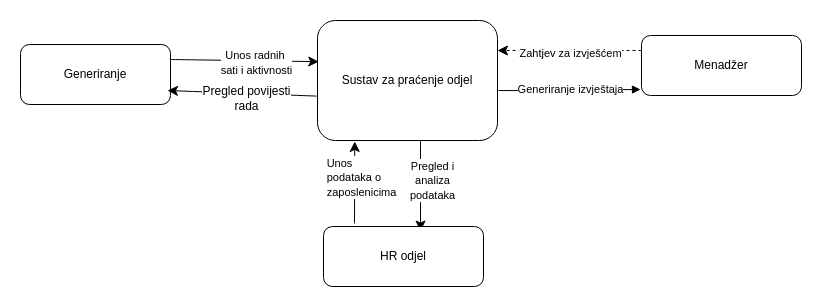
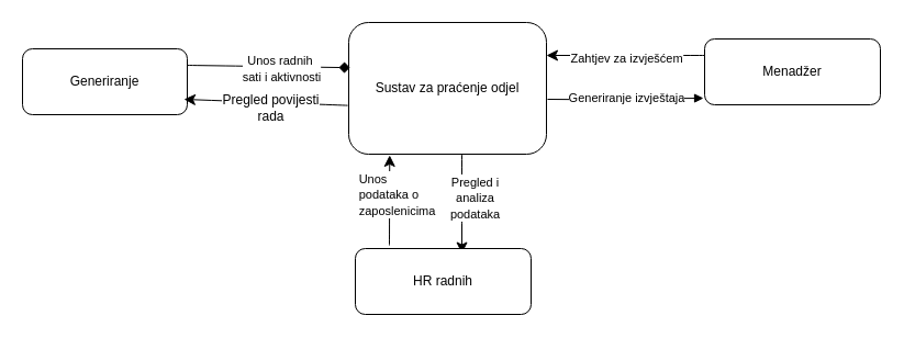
  <mxCell id="0" />
  <mxCell id="1" parent="0" />
  <mxCell id="2" value="Generiranje" style="rounded=1;whiteSpace=wrap;html=1;" parent="1" vertex="1"><mxGeometry x="20" y="44" width="150" height="60" as="geometry" /></mxCell>
  <mxCell id="3" style="edgeStyle=none;curved=1;rounded=0;orthogonalLoop=1;jettySize=auto;html=1;exitX=0.611;exitY=0.987;exitDx=0;exitDy=0;entryX=0.65;entryY=0.05;entryDx=0;entryDy=0;fontSize=12;startSize=8;endSize=8;entryPerimeter=0;exitPerimeter=0;" parent="1" edge="1"><mxGeometry relative="1" as="geometry"><mxPoint x="420" y="140" as="sourcePoint" /><mxPoint x="420.02" y="230.56" as="targetPoint" /></mxGeometry></mxCell>
  <mxCell id="4" value="&lt;span style=&quot;font-size: 11px; text-align: left; white-space: pre-wrap;&quot;&gt;Pregled i analiza podataka&lt;/span&gt;" style="edgeLabel;html=1;align=center;verticalAlign=middle;resizable=0;points=[];fontSize=12;" parent="3" vertex="1" connectable="0"><mxGeometry x="-0.19" relative="1" as="geometry"><mxPoint x="11" y="3" as="offset" /></mxGeometry></mxCell>
  <mxCell id="5" value="Sustav za praćenje odjel" style="rounded=1;whiteSpace=wrap;html=1;" parent="1" vertex="1"><mxGeometry x="317" y="20" width="180" height="120" as="geometry" /></mxCell>
- <mxCell id="6" style="edgeStyle=none;curved=1;rounded=0;orthogonalLoop=1;jettySize=auto;html=1;exitX=0;exitY=0.25;exitDx=0;exitDy=0;entryX=1;entryY=0.25;entryDx=0;entryDy=0;fontSize=12;startSize=8;endSize=8;dashed=1;" edge="1" parent="1" source="8" target="5"><mxGeometry relative="1" as="geometry" /></mxCell>
+ <mxCell id="6" style="edgeStyle=none;curved=1;rounded=0;orthogonalLoop=1;jettySize=auto;html=1;exitX=0;exitY=0.25;exitDx=0;exitDy=0;entryX=1;entryY=0.25;entryDx=0;entryDy=0;fontSize=12;startSize=8;endSize=8;" edge="1" parent="1" source="8" target="5"><mxGeometry relative="1" as="geometry" /></mxCell>
  <mxCell id="7" value="&lt;span style=&quot;font-size: 11px;&quot;&gt;Zahtjev za izvješćem&lt;/span&gt;" style="edgeLabel;html=1;align=center;verticalAlign=middle;resizable=0;points=[];fontSize=12;" vertex="1" connectable="0" parent="6"><mxGeometry x="-0.004" y="2" relative="1" as="geometry"><mxPoint as="offset" /></mxGeometry></mxCell>
  <mxCell id="8" value="Menadžer" style="rounded=1;whiteSpace=wrap;html=1;" parent="1" vertex="1"><mxGeometry x="641" y="35" width="160" height="60" as="geometry" /></mxCell>
  <mxCell id="9" value="Generiranje izvještaja" style="edgeStyle=orthogonalEdgeStyle;rounded=0;orthogonalLoop=1;jettySize=auto;html=1;endArrow=block;endFill=1;entryX=0;entryY=0.75;entryDx=0;entryDy=0;" parent="1" edge="1"><mxGeometry x="0.014" relative="1" as="geometry"><mxPoint x="498" y="90" as="sourcePoint" /><mxPoint x="640" y="89" as="targetPoint" /><mxPoint as="offset" /></mxGeometry></mxCell>
  <mxCell id="10" style="edgeStyle=none;curved=1;rounded=0;orthogonalLoop=1;jettySize=auto;html=1;fontSize=12;startSize=8;endSize=8;entryX=0.207;entryY=1.008;entryDx=0;entryDy=0;entryPerimeter=0;" parent="1" target="5" edge="1"><mxGeometry relative="1" as="geometry"><mxPoint x="354" y="223" as="sourcePoint" /><mxPoint x="375" y="156" as="targetPoint" /></mxGeometry></mxCell>
  <mxCell id="11" value="&lt;div style=&quot;text-align: left;&quot;&gt;&lt;span style=&quot;white-space: pre-wrap; background-color: rgb(255, 255, 255);&quot;&gt;&lt;font style=&quot;font-size: 11px;&quot; face=&quot;Helvetica&quot;&gt;Unos podataka o zaposlenicima&lt;/font&gt;&lt;/span&gt;&lt;br&gt;&lt;/div&gt;" style="edgeLabel;html=1;align=center;verticalAlign=middle;resizable=0;points=[];fontSize=12;" parent="10" vertex="1" connectable="0"><mxGeometry x="-0.049" relative="1" as="geometry"><mxPoint x="6" y="-8" as="offset" /></mxGeometry></mxCell>
- <mxCell id="12" value="HR odjel" style="rounded=1;whiteSpace=wrap;html=1;" parent="1" vertex="1"><mxGeometry x="323" y="226" width="160" height="60" as="geometry" /></mxCell>
+ <mxCell id="12" value="HR radnih" style="rounded=1;whiteSpace=wrap;html=1;" parent="1" vertex="1"><mxGeometry x="323" y="226" width="160" height="60" as="geometry" /></mxCell>
  <mxCell id="13" value="" style="endArrow=classic;html=1;rounded=0;fontSize=12;startSize=8;endSize=8;curved=1;exitX=-0.005;exitY=0.63;exitDx=0;exitDy=0;exitPerimeter=0;" edge="1" parent="1" source="5"><mxGeometry width="50" height="50" relative="1" as="geometry"><mxPoint x="116" y="258" as="sourcePoint" /><mxPoint x="167" y="90" as="targetPoint" /></mxGeometry></mxCell>
  <mxCell id="14" value="Pregled povijesti&lt;br&gt;rada" style="edgeLabel;html=1;align=center;verticalAlign=middle;resizable=0;points=[];fontSize=12;" vertex="1" connectable="0" parent="13"><mxGeometry x="-0.093" y="-1" relative="1" as="geometry"><mxPoint x="-3" y="5" as="offset" /></mxGeometry></mxCell>
- <mxCell id="15" style="edgeStyle=none;curved=1;rounded=0;orthogonalLoop=1;jettySize=auto;html=1;exitX=1;exitY=0.25;exitDx=0;exitDy=0;entryX=0.007;entryY=0.343;entryDx=0;entryDy=0;entryPerimeter=0;fontSize=12;startSize=8;endSize=8;" edge="1" parent="1" source="2" target="5"><mxGeometry relative="1" as="geometry" /></mxCell>
+ <mxCell id="15" style="edgeStyle=none;curved=1;rounded=0;orthogonalLoop=1;jettySize=auto;html=1;exitX=1;exitY=0.25;exitDx=0;exitDy=0;entryX=0.007;entryY=0.343;entryDx=0;entryDy=0;entryPerimeter=0;fontSize=12;startSize=8;endSize=8;endArrow=diamond;" edge="1" parent="1" source="2" target="5"><mxGeometry relative="1" as="geometry" /></mxCell>
  <mxCell id="16" value="&lt;span style=&quot;font-size: 11px;&quot;&gt;Unos radnih&amp;nbsp;&lt;/span&gt;&lt;div&gt;&lt;span style=&quot;font-size: 11px;&quot;&gt;sati i aktivnosti&lt;/span&gt;&lt;/div&gt;" style="edgeLabel;html=1;align=center;verticalAlign=middle;resizable=0;points=[];fontSize=12;" vertex="1" connectable="0" parent="15"><mxGeometry x="0.157" y="-1" relative="1" as="geometry"><mxPoint as="offset" /></mxGeometry></mxCell>
